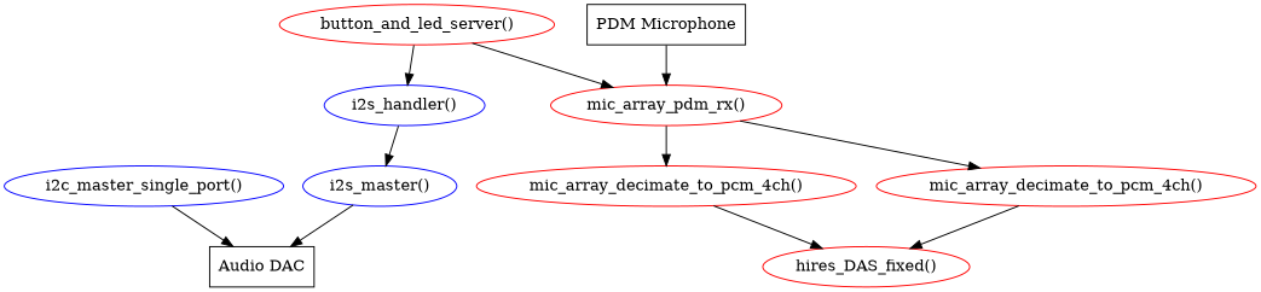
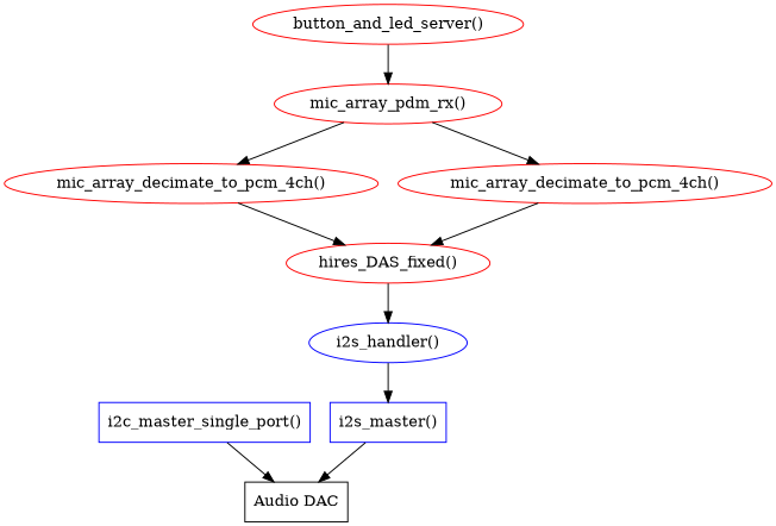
  digraph {
    node [color=red]
-   n1 [color=blue label="i2s_master()"]
+   n1 [color=blue label="i2s_master()" shape=box]
    n2 [label="Audio DAC" shape=box color=""]
-   n3 [color=blue label="i2c_master_single_port()"]
+   n3 [color=blue label="i2c_master_single_port()" shape=box]
    n4 [color=blue label="i2s_handler()"]
    n5 [label="button_and_led_server()"]
    n6 [label="mic_array_pdm_rx()"]
    n7 [label="hires_DAS_fixed()"]
    n8 [label="mic_array_decimate_to_pcm_4ch()"]
    n9 [label="mic_array_decimate_to_pcm_4ch()"]
-   n10 [label="PDM Microphone" shape=box color=""]
    n1 -> n2
    n3 -> n2
    n4 -> n1
    n5 -> n6
    n6 -> n8
    n6 -> n9
-   n5 -> n4
+   n7 -> n4
    n8 -> n7
    n9 -> n7
-   n10 -> n6
  }
